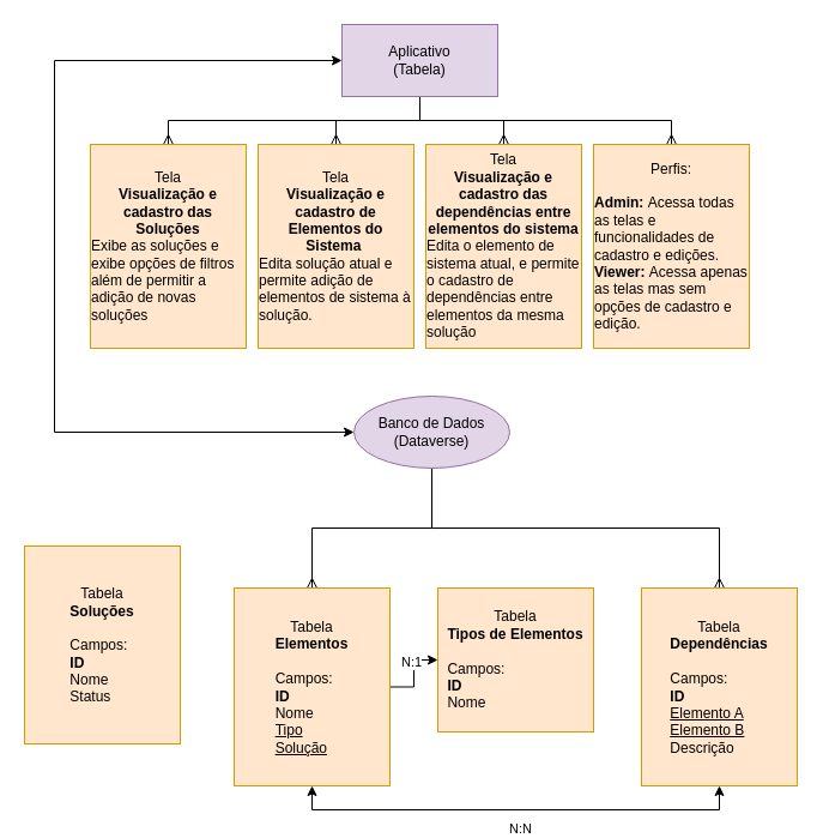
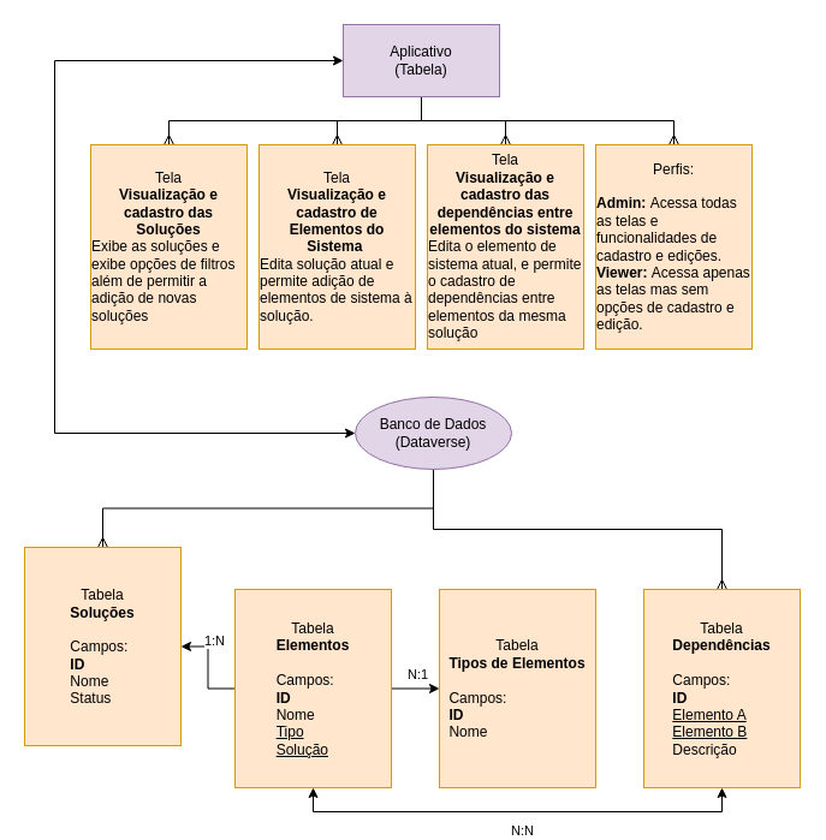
  <mxCell id="0" />
  <mxCell id="1" parent="0" />
  <mxCell id="2" style="edgeStyle=orthogonalEdgeStyle;rounded=0;orthogonalLoop=1;jettySize=auto;html=1;exitX=0.5;exitY=1;exitDx=0;exitDy=0;endArrow=ERmany;endFill=0;" parent="1" source="5" target="13" edge="1"><mxGeometry relative="1" as="geometry" /></mxCell>
- <mxCell id="3" style="edgeStyle=orthogonalEdgeStyle;rounded=0;orthogonalLoop=1;jettySize=auto;html=1;exitX=0.5;exitY=1;exitDx=0;exitDy=0;endArrow=ERmany;endFill=0;" parent="1" source="5" target="11" edge="1"><mxGeometry relative="1" as="geometry" /></mxCell>
+ <mxCell id="3" style="edgeStyle=orthogonalEdgeStyle;rounded=0;orthogonalLoop=1;jettySize=auto;html=1;exitX=0.5;exitY=1;exitDx=0;exitDy=0;entryX=0.5;entryY=0;entryDx=0;entryDy=0;endArrow=ERmany;endFill=0;" parent="1" source="5" target="6" edge="1"><mxGeometry relative="1" as="geometry" /></mxCell>
  <mxCell id="4" style="edgeStyle=orthogonalEdgeStyle;rounded=0;orthogonalLoop=1;jettySize=auto;html=1;exitX=0;exitY=0.5;exitDx=0;exitDy=0;entryX=0;entryY=0.5;entryDx=0;entryDy=0;startArrow=classic;startFill=1;" parent="1" source="5" target="20" edge="1"><mxGeometry relative="1" as="geometry"><Array as="points"><mxPoint x="45" y="360" /><mxPoint x="45" y="50" /></Array></mxGeometry></mxCell>
  <mxCell id="5" value="Banco de Dados (Dataverse)" style="ellipse;whiteSpace=wrap;html=1;fillColor=#e1d5e7;strokeColor=#9673a6;container=0;" parent="1" vertex="1"><mxGeometry x="295" y="330" width="130" height="60" as="geometry" /></mxCell>
  <mxCell id="6" value="Tabela&lt;div&gt;&lt;b&gt;Soluções&lt;/b&gt;&lt;/div&gt;&lt;div&gt;&lt;br&gt;&lt;/div&gt;&lt;div style=&quot;text-align: left;&quot;&gt;Campos:&lt;/div&gt;&lt;div style=&quot;text-align: left;&quot;&gt;&lt;b&gt;ID&lt;/b&gt;&lt;/div&gt;&lt;div style=&quot;text-align: left;&quot;&gt;Nome&lt;/div&gt;&lt;div style=&quot;text-align: left;&quot;&gt;Status&lt;/div&gt;" style="rounded=0;whiteSpace=wrap;html=1;fillColor=#ffe6cc;strokeColor=#d79b00;container=0;" parent="1" vertex="1"><mxGeometry x="20" y="455" width="130" height="165" as="geometry" /></mxCell>
+ <mxCell id="7" value="" style="edgeStyle=orthogonalEdgeStyle;rounded=0;orthogonalLoop=1;jettySize=auto;html=1;startArrow=none;startFill=0;endArrow=classic;endFill=1;" parent="1" source="11" target="6" edge="1"><mxGeometry relative="1" as="geometry" /></mxCell>
+ <mxCell id="8" value="1:N" style="edgeLabel;html=1;align=center;verticalAlign=middle;resizable=0;points=[];" parent="7" vertex="1" connectable="0"><mxGeometry x="0.323" y="1" relative="1" as="geometry"><mxPoint x="6" y="-10" as="offset" /></mxGeometry></mxCell>
  <mxCell id="9" style="edgeStyle=orthogonalEdgeStyle;rounded=0;orthogonalLoop=1;jettySize=auto;html=1;exitX=1;exitY=0.5;exitDx=0;exitDy=0;entryX=0;entryY=0.5;entryDx=0;entryDy=0;startArrow=none;startFill=0;endArrow=classic;endFill=1;" edge="1" parent="1" source="11" target="12"><mxGeometry relative="1" as="geometry" /></mxCell>
  <mxCell id="10" value="N:1" style="edgeLabel;html=1;align=center;verticalAlign=middle;resizable=0;points=[];" vertex="1" connectable="0" parent="9"><mxGeometry x="0.029" y="3" relative="1" as="geometry"><mxPoint y="-9" as="offset" /></mxGeometry></mxCell>
  <mxCell id="11" value="Tabela&lt;div&gt;&lt;b&gt;Elementos&lt;/b&gt;&lt;/div&gt;&lt;div&gt;&lt;br&gt;&lt;/div&gt;&lt;div style=&quot;text-align: left;&quot;&gt;Campos:&lt;/div&gt;&lt;div style=&quot;text-align: left;&quot;&gt;&lt;b&gt;ID&lt;/b&gt;&lt;/div&gt;&lt;div style=&quot;text-align: left;&quot;&gt;Nome&lt;/div&gt;&lt;div style=&quot;text-align: left;&quot;&gt;&lt;u&gt;Tipo&lt;/u&gt;&lt;/div&gt;&lt;div style=&quot;text-align: left;&quot;&gt;&lt;u&gt;Solução&lt;/u&gt;&lt;/div&gt;" style="rounded=0;whiteSpace=wrap;html=1;fillColor=#ffe6cc;strokeColor=#d79b00;container=0;" parent="1" vertex="1"><mxGeometry x="195" y="490" width="130" height="165" as="geometry" /></mxCell>
- <mxCell id="12" value="Tabela&lt;div&gt;&lt;b&gt;Tipos de Elementos&lt;/b&gt;&lt;/div&gt;&lt;div&gt;&lt;br&gt;&lt;/div&gt;&lt;div style=&quot;text-align: left;&quot;&gt;Campos:&lt;/div&gt;&lt;div style=&quot;text-align: left;&quot;&gt;&lt;b&gt;ID&lt;/b&gt;&lt;/div&gt;&lt;div style=&quot;text-align: left;&quot;&gt;Nome&lt;/div&gt;" style="rounded=0;whiteSpace=wrap;html=1;fillColor=#ffe6cc;strokeColor=#d79b00;container=0;" parent="1" vertex="1"><mxGeometry x="365" y="490" width="130" height="120" as="geometry" /></mxCell>
+ <mxCell id="12" value="Tabela&lt;div&gt;&lt;b&gt;Tipos de Elementos&lt;/b&gt;&lt;/div&gt;&lt;div&gt;&lt;br&gt;&lt;/div&gt;&lt;div style=&quot;text-align: left;&quot;&gt;Campos:&lt;/div&gt;&lt;div style=&quot;text-align: left;&quot;&gt;&lt;b&gt;ID&lt;/b&gt;&lt;/div&gt;&lt;div style=&quot;text-align: left;&quot;&gt;Nome&lt;/div&gt;" style="rounded=0;whiteSpace=wrap;html=1;fillColor=#ffe6cc;strokeColor=#d79b00;container=0;" parent="1" vertex="1"><mxGeometry x="365" y="490" width="130" height="165" as="geometry" /></mxCell>
  <mxCell id="13" value="Tabela&lt;div&gt;&lt;b&gt;Dependências&lt;/b&gt;&lt;/div&gt;&lt;div&gt;&lt;br&gt;&lt;/div&gt;&lt;div style=&quot;text-align: left;&quot;&gt;Campos:&lt;/div&gt;&lt;div style=&quot;text-align: left;&quot;&gt;&lt;span style=&quot;background-color: transparent; color: light-dark(rgb(0, 0, 0), rgb(255, 255, 255));&quot;&gt;&lt;b&gt;ID&lt;/b&gt;&lt;/span&gt;&lt;/div&gt;&lt;div style=&quot;text-align: left;&quot;&gt;&lt;span style=&quot;background-color: transparent; color: light-dark(rgb(0, 0, 0), rgb(255, 255, 255));&quot;&gt;&lt;u&gt;Elemento A&lt;/u&gt;&lt;/span&gt;&lt;/div&gt;&lt;div style=&quot;text-align: left;&quot;&gt;&lt;u&gt;Elemento B&lt;/u&gt;&lt;/div&gt;&lt;div style=&quot;text-align: left;&quot;&gt;Descrição&lt;/div&gt;" style="rounded=0;whiteSpace=wrap;html=1;fillColor=#ffe6cc;strokeColor=#d79b00;container=0;" parent="1" vertex="1"><mxGeometry x="535" y="490" width="130" height="165" as="geometry" /></mxCell>
  <mxCell id="14" value="" style="edgeStyle=orthogonalEdgeStyle;rounded=0;orthogonalLoop=1;jettySize=auto;html=1;startArrow=classic;startFill=1;endArrow=classic;entryX=0.5;entryY=1;entryDx=0;entryDy=0;exitX=0.5;exitY=1;exitDx=0;exitDy=0;endFill=1;" parent="1" source="13" target="11" edge="1"><mxGeometry relative="1" as="geometry"><mxPoint x="565" y="575" as="sourcePoint" /><mxPoint x="515" y="575" as="targetPoint" /></mxGeometry></mxCell>
  <mxCell id="15" value="N:N" style="edgeLabel;html=1;align=center;verticalAlign=middle;resizable=0;points=[];" parent="14" vertex="1" connectable="0"><mxGeometry x="0.323" y="1" relative="1" as="geometry"><mxPoint x="64" y="14" as="offset" /></mxGeometry></mxCell>
  <mxCell id="16" style="edgeStyle=orthogonalEdgeStyle;rounded=0;orthogonalLoop=1;jettySize=auto;html=1;exitX=0.5;exitY=1;exitDx=0;exitDy=0;entryX=0.5;entryY=0;entryDx=0;entryDy=0;endArrow=ERmany;endFill=0;" parent="1" source="20" target="21" edge="1"><mxGeometry relative="1" as="geometry" /></mxCell>
  <mxCell id="17" style="edgeStyle=orthogonalEdgeStyle;rounded=0;orthogonalLoop=1;jettySize=auto;html=1;exitX=0.5;exitY=1;exitDx=0;exitDy=0;entryX=0.5;entryY=0;entryDx=0;entryDy=0;endArrow=ERmany;endFill=0;" parent="1" source="20" target="22" edge="1"><mxGeometry relative="1" as="geometry" /></mxCell>
  <mxCell id="18" style="edgeStyle=orthogonalEdgeStyle;rounded=0;orthogonalLoop=1;jettySize=auto;html=1;exitX=0.5;exitY=1;exitDx=0;exitDy=0;entryX=0.5;entryY=0;entryDx=0;entryDy=0;endArrow=ERmany;endFill=0;" parent="1" source="20" target="23" edge="1"><mxGeometry relative="1" as="geometry" /></mxCell>
  <mxCell id="19" style="edgeStyle=orthogonalEdgeStyle;rounded=0;orthogonalLoop=1;jettySize=auto;html=1;exitX=0.5;exitY=1;exitDx=0;exitDy=0;endArrow=ERmany;endFill=0;" parent="1" source="20" target="24" edge="1"><mxGeometry relative="1" as="geometry" /></mxCell>
  <mxCell id="20" value="Aplicativo&lt;div&gt;(Tabela)&lt;/div&gt;" style="rounded=0;whiteSpace=wrap;html=1;fillColor=#e1d5e7;strokeColor=#9673a6;" parent="1" vertex="1"><mxGeometry x="285" y="20" width="130" height="60" as="geometry" /></mxCell>
  <mxCell id="21" value="Tela&lt;div&gt;&lt;b&gt;Visualização e cadastro de Elementos do Sistema&amp;nbsp;&lt;/b&gt;&lt;/div&gt;&lt;div style=&quot;text-align: left;&quot;&gt;Edita solução atual e permite adição de elementos de sistema à solução.&lt;/div&gt;" style="rounded=0;whiteSpace=wrap;html=1;fillColor=#ffe6cc;strokeColor=#d79b00;" parent="1" vertex="1"><mxGeometry x="215" y="120" width="130" height="170" as="geometry" /></mxCell>
  <mxCell id="22" value="Tela&lt;div&gt;&lt;b&gt;Visualização e cadastro das Soluções&lt;/b&gt;&lt;/div&gt;&lt;div style=&quot;text-align: left;&quot;&gt;Exibe as soluções e exibe opções de filtros além de permitir a adição de novas soluções&lt;/div&gt;" style="rounded=0;whiteSpace=wrap;html=1;fillColor=#ffe6cc;strokeColor=#d79b00;" parent="1" vertex="1"><mxGeometry x="75" y="120" width="130" height="170" as="geometry" /></mxCell>
  <mxCell id="23" value="Tela&lt;div&gt;&lt;b&gt;Visualização e cadastro das dependências entre elementos do sistema&lt;/b&gt;&lt;/div&gt;&lt;div style=&quot;text-align: left;&quot;&gt;Edita o elemento de sistema atual, e permite o cadastro de dependências entre elementos da mesma solução&lt;/div&gt;" style="rounded=0;whiteSpace=wrap;html=1;fillColor=#ffe6cc;strokeColor=#d79b00;" parent="1" vertex="1"><mxGeometry x="355" y="120" width="130" height="170" as="geometry" /></mxCell>
  <mxCell id="24" value="Perfis:&lt;div&gt;&lt;br&gt;&lt;div style=&quot;text-align: left;&quot;&gt;&lt;b&gt;Admin: &lt;/b&gt;Acessa todas as telas e funcionalidades de cadastro e edições.&lt;/div&gt;&lt;div style=&quot;text-align: left;&quot;&gt;&lt;b&gt;Viewer: &lt;/b&gt;Acessa apenas as telas mas sem opções de cadastro e edição.&lt;/div&gt;&lt;/div&gt;" style="rounded=0;whiteSpace=wrap;html=1;fillColor=#ffe6cc;strokeColor=#d79b00;" parent="1" vertex="1"><mxGeometry x="495" y="120" width="130" height="170" as="geometry" /></mxCell>
